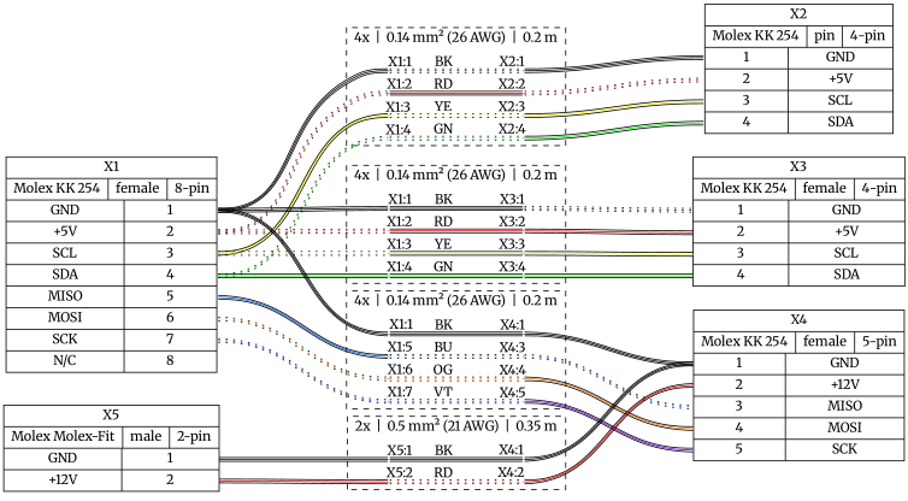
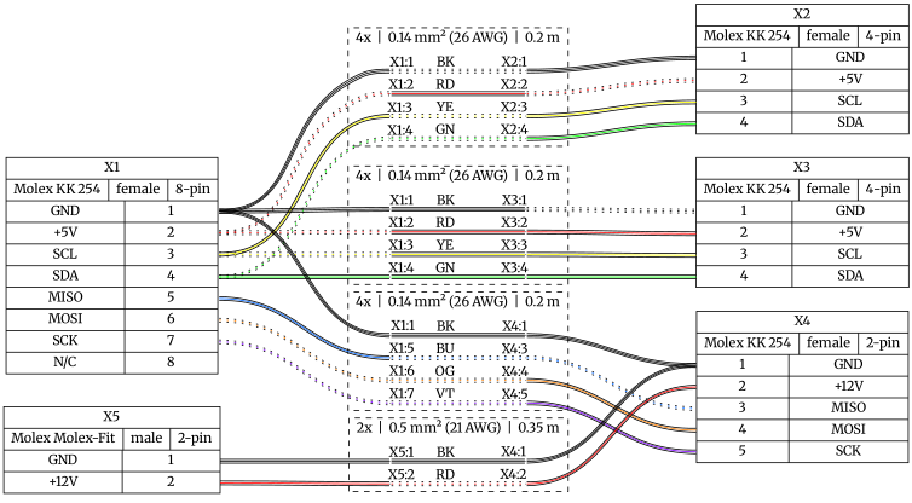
  graph {
    fontname=Merriweather
    nodesep=0.33
    rankdir=LR
    ranksep=2
    node [fillcolor=white fixedsize=true fontname=Merriweather shape=point style=filled]
    edge [color="#000000:#000000:#000000" fontname=Merriweather labelangle=60 labeldist=0 style=solid]
    W1_w1l [height=0 width=0]
    W1_w1r [height=0 width=0]
    W1_w2l [height=0 width=0]
    W1_w2r [height=0 width=0]
    W1_w3l [height=0 width=0]
    W1_w3r [height=0 width=0]
    W1_w4l [height=0 width=0]
    W1_w4r [height=0 width=0]
    W2_w1l [height=0 width=0]
    W2_w1r [height=0 width=0]
    W2_w2l [height=0 width=0]
    W2_w2r [height=0 width=0]
    W2_w3l [height=0 width=0]
    W2_w3r [height=0 width=0]
    W2_w4l [height=0 width=0]
    W2_w4r [height=0 width=0]
    W3_w1l [height=0 width=0]
    W3_w1r [height=0 width=0]
    W3_w2l [height=0 width=0]
    W3_w2r [height=0 width=0]
    W3_w3l [height=0 width=0]
    W3_w3r [height=0 width=0]
    W3_w4l [height=0 width=0]
    W3_w4r [height=0 width=0]
    W4_w1l [height=0 width=0]
    W4_w1r [height=0 width=0]
    W4_w2l [height=0 width=0]
    W4_w2r [height=0 width=0]
-   n29 [label="X2|{Molex KK 254|pin|4-pin}|{{<p1l>1|<p2l>2|<p3l>3|<p4l>4}|{GND|+5V|SCL|SDA}}" shape=record fixedsize=""]
+   n29 [label="X2|{Molex KK 254|female|4-pin}|{{<p1l>1|<p2l>2|<p3l>3|<p4l>4}|{GND|+5V|SCL|SDA}}" shape=record fixedsize=""]
    n30 [label="X3|{Molex KK 254|female|4-pin}|{{<p1l>1|<p2l>2|<p3l>3|<p4l>4}|{GND|+5V|SCL|SDA}}" shape=record fixedsize=""]
-   n31 [label="X4|{Molex KK 254|female|5-pin}|{{<p1l>1|<p2l>2|<p3l>3|<p4l>4|<p5l>5}|{GND|+12V|MISO|MOSI|SCK}}" shape=record fixedsize=""]
+   n31 [label="X4|{Molex KK 254|female|2-pin}|{{<p1l>1|<p2l>2|<p3l>3|<p4l>4|<p5l>5}|{GND|+12V|MISO|MOSI|SCK}}" shape=record fixedsize=""]
    n32 [label="X1|{Molex KK 254|female|8-pin}|{{GND|+5V|SCL|SDA|MISO|MOSI|SCK|N/C}|{<p1r>1|<p2r>2|<p3r>3|<p4r>4|<p5r>5|<p6r>6|<p7r>7|<p8r>8}}" shape=record fixedsize=""]
    n33 [label="X5|{Molex Molex-Fit|male|2-pin}|{{GND|+12V}|{<p1r>1|<p2r>2}}" shape=record fixedsize=""]
    subgraph cluster_1 {
      fillcolor=white
      label="4x  |  0.14 mm² (26 AWG)  |  0.2 m\n "
      style="filled, dashed"
      W1_w1l
      W1_w1r
      W1_w2l
      W1_w2r
      W1_w3l
      W1_w3r
      W1_w4l
      W1_w4r
    }
    subgraph cluster_2 {
      fillcolor=white
      label="4x  |  0.14 mm² (26 AWG)  |  0.2 m\n "
      style="filled, dashed"
      W2_w1l
      W2_w1r
      W2_w2l
      W2_w2r
      W2_w3l
      W2_w3r
      W2_w4l
      W2_w4r
    }
    subgraph cluster_3 {
      fillcolor=white
      label="4x  |  0.14 mm² (26 AWG)  |  0.2 m\n "
      style="filled, dashed"
      W3_w1l
      W3_w1r
      W3_w2l
      W3_w2r
      W3_w3l
      W3_w3r
      W3_w4l
      W3_w4r
    }
    subgraph cluster_4 {
      fillcolor=white
      label="2x  |  0.5 mm² (21 AWG)  |  0.35 m\n "
      style="filled, dashed"
      W4_w1l
      W4_w1r
      W4_w2l
      W4_w2r
    }
    W1_w1l -- W1_w1r [style=dotted taillabel="                                   BK"]
    W1_w1r -- n29 [headport=p1l taillabel="X2:1            " tailport=e]
    W1_w2l -- W1_w2r [color="#000000:#ff0000:#000000" taillabel="                                   RD"]
    W1_w2r -- n29 [color="#000000:#ff0000:#000000" headport=p2l style=dotted taillabel="X2:2            " tailport=e]
    W1_w3l -- W1_w3r [color="#000000:#ffff00:#000000" style=dotted taillabel="                                   YE"]
    W1_w3r -- n29 [color="#000000:#ffff00:#000000" headport=p3l taillabel="X2:3            " tailport=e]
    W1_w4l -- W1_w4r [color="#000000:#00ff00:#000000" style=dotted taillabel="                                   GN"]
    W1_w4r -- n29 [color="#000000:#00ff00:#000000" headport=p4l taillabel="X2:4            " tailport=e]
    W2_w1l -- W2_w1r [taillabel="                                   BK"]
    W2_w1r -- n30 [headport=p1l style=dotted taillabel="X3:1            " tailport=e]
    W2_w2l -- W2_w2r [color="#000000:#ff0000:#000000" taillabel="                                   RD"]
    W2_w2r -- n30 [color="#000000:#ff0000:#000000" headport=p2l taillabel="X3:2            " tailport=e]
    W2_w3l -- W2_w3r [color="#000000:#ffff00:#000000" taillabel="                                   YE"]
    W2_w3r -- n30 [color="#000000:#ffff00:#000000" headport=p3l taillabel="X3:3            " tailport=e]
    W2_w4l -- W2_w4r [color="#000000:#00ff00:#000000" taillabel="                                   GN"]
    W2_w4r -- n30 [color="#000000:#00ff00:#000000" headport=p4l taillabel="X3:4            " tailport=e]
    W3_w1l -- W3_w1r [taillabel="                                   BK"]
    W3_w1r -- n31 [headport=p1l taillabel="X4:1            " tailport=e]
    W3_w2l -- W3_w2r [color="#000000:#0066ff:#000000" style=dotted taillabel="                                   BU"]
    W3_w2r -- n31 [color="#000000:#0066ff:#000000" headport=p3l style=dotted taillabel="X4:3            " tailport=e]
    W3_w3l -- W3_w3r [color="#000000:#ff8000:#000000" style=dotted taillabel="                                   OG"]
    W3_w3r -- n31 [color="#000000:#ff8000:#000000" headport=p4l taillabel="X4:4            " tailport=e]
    W3_w4l -- W3_w4r [color="#000000:#8000ff:#000000" style=dotted taillabel="                                   VT"]
    W3_w4r -- n31 [color="#000000:#8000ff:#000000" headport=p5l taillabel="X4:5            " tailport=e]
    W4_w1l -- W4_w1r [taillabel="                                   BK"]
    W4_w1r -- n31 [headport=p1l taillabel="X4:1            " tailport=e]
    W4_w2l -- W4_w2r [color="#000000:#ff0000:#000000" style=dotted taillabel="                                   RD"]
    W4_w2r -- n31 [color="#000000:#ff0000:#000000" headport=p2l taillabel="X4:2            " tailport=e]
    n32 -- W1_w1l [headlabel="            X1:1" headport=w labelangle=-60 tailport=p1r]
    n32 -- W1_w2l [color="#000000:#ff0000:#000000" headlabel="            X1:2" headport=w labelangle=-60 style=dotted tailport=p2r]
    n32 -- W1_w3l [color="#000000:#ffff00:#000000" headlabel="            X1:3" headport=w labelangle=-60 tailport=p3r]
    n32 -- W1_w4l [color="#000000:#00ff00:#000000" headlabel="            X1:4" headport=w labelangle=-60 style=dotted tailport=p4r]
    n32 -- W2_w1l [headlabel="            X1:1" headport=w labelangle=-60 tailport=p1r]
    n32 -- W2_w2l [color="#000000:#ff0000:#000000" headlabel="            X1:2" headport=w labelangle=-60 style=dotted tailport=p2r]
    n32 -- W2_w3l [color="#000000:#ffff00:#000000" headlabel="            X1:3" headport=w labelangle=-60 style=dotted tailport=p3r]
    n32 -- W2_w4l [color="#000000:#00ff00:#000000" headlabel="            X1:4" headport=w labelangle=-60 tailport=p4r]
    n32 -- W3_w1l [headlabel="            X1:1" headport=w labelangle=-60 tailport=p1r]
    n32 -- W3_w2l [color="#000000:#0066ff:#000000" headlabel="            X1:5" headport=w labelangle=-60 tailport=p5r]
    n32 -- W3_w3l [color="#000000:#ff8000:#000000" headlabel="            X1:6" headport=w labelangle=-60 style=dotted tailport=p6r]
    n32 -- W3_w4l [color="#000000:#8000ff:#000000" headlabel="            X1:7" headport=w labelangle=-60 style=dotted tailport=p7r]
    n33 -- W4_w1l [headlabel="            X5:1" headport=w labelangle=-60 tailport=p1r]
    n33 -- W4_w2l [color="#000000:#ff0000:#000000" headlabel="            X5:2" headport=w labelangle=-60 tailport=p2r]
  }
